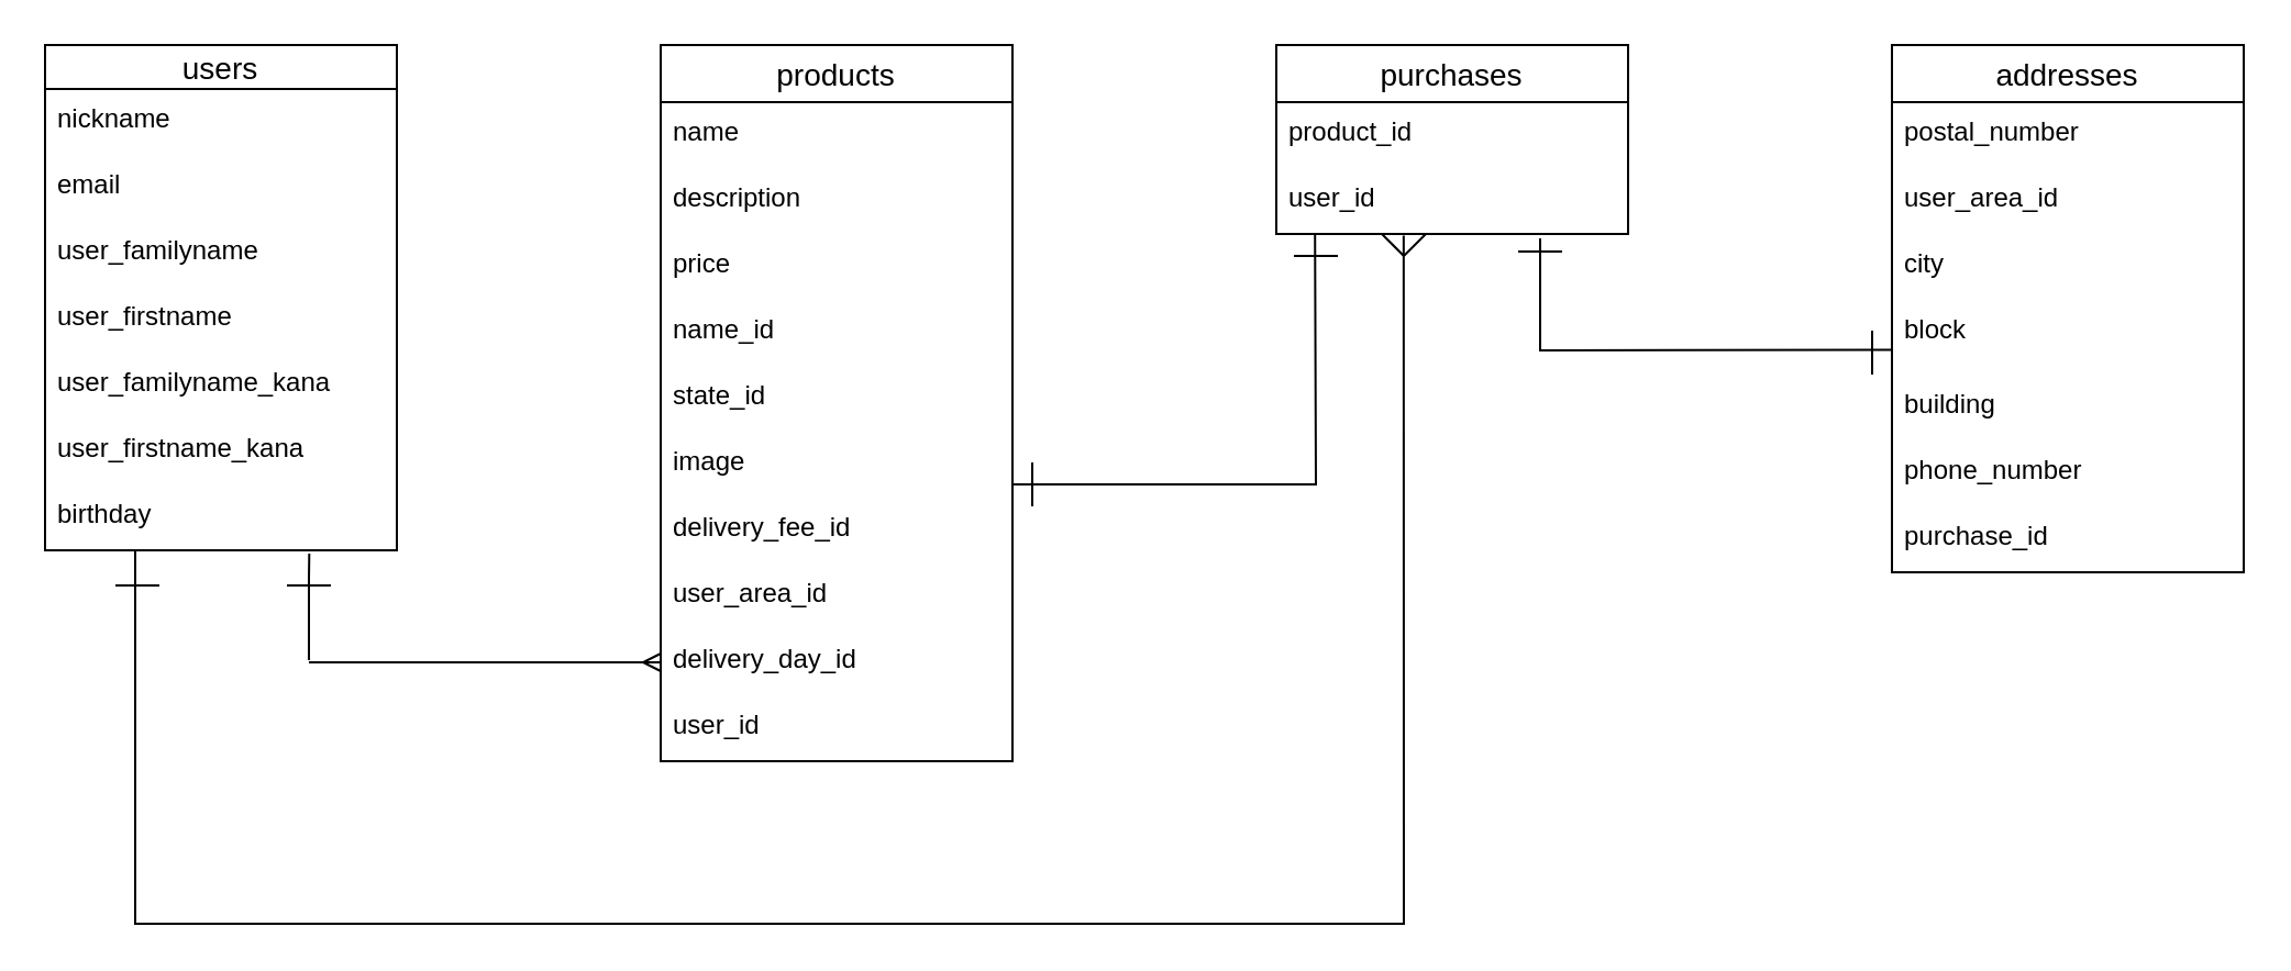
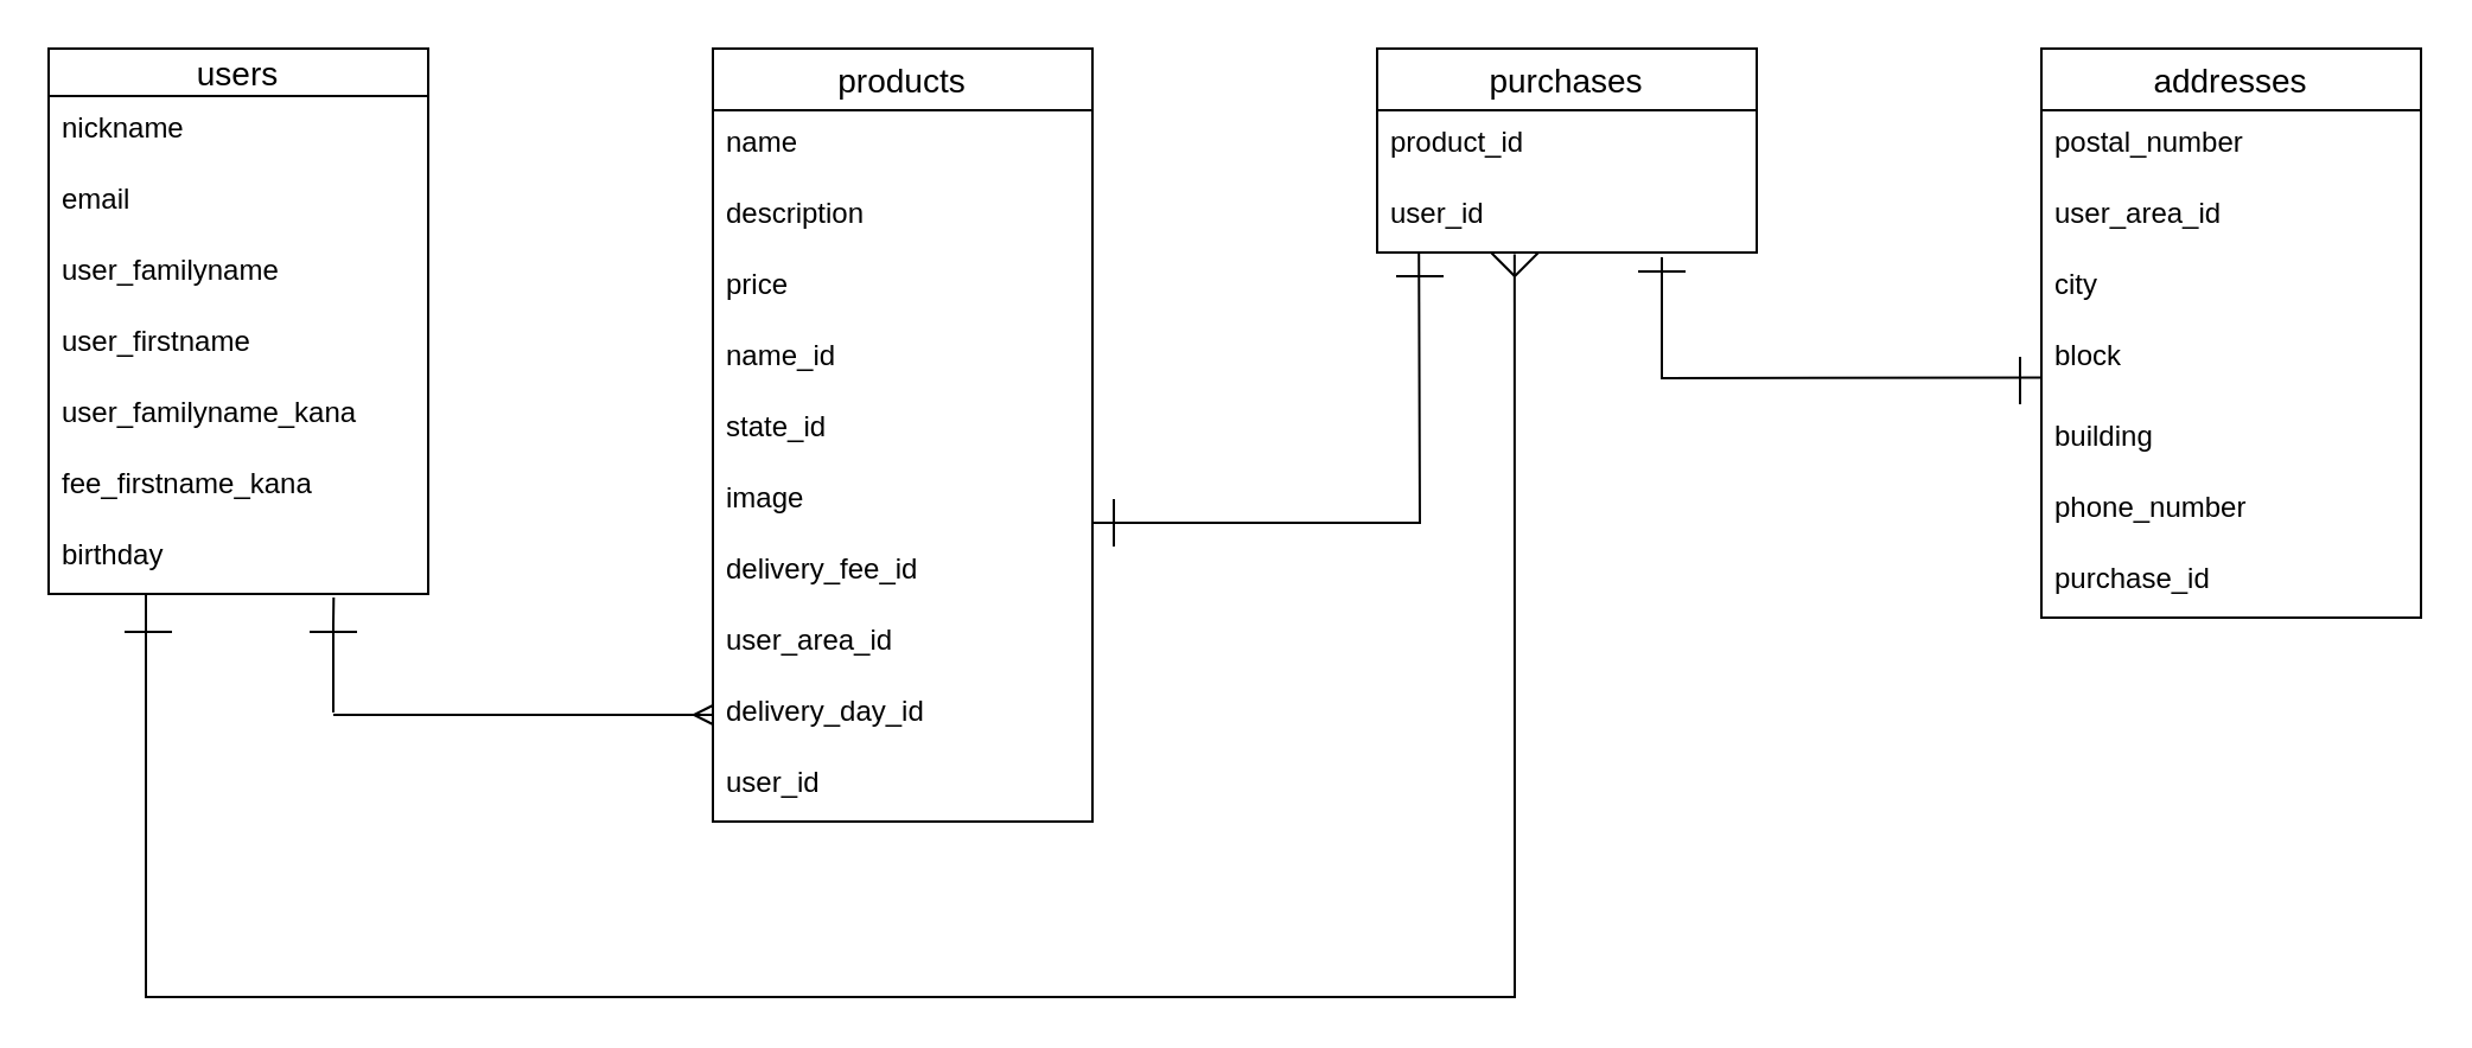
  <mxCell id="0" />
  <mxCell id="1" parent="0" />
  <mxCell id="2" value="users" style="swimlane;fontStyle=0;childLayout=stackLayout;horizontal=1;startSize=20;horizontalStack=0;resizeParent=1;resizeParentMax=0;resizeLast=0;collapsible=1;marginBottom=0;align=center;fontSize=14;" parent="1" vertex="1"><mxGeometry x="20" y="20" width="160" height="230" as="geometry"><mxRectangle x="40" y="160" width="70" height="26" as="alternateBounds" /></mxGeometry></mxCell>
  <mxCell id="3" value="nickname" style="text;strokeColor=none;fillColor=none;spacingLeft=4;spacingRight=4;overflow=hidden;rotatable=0;points=[[0,0.5],[1,0.5]];portConstraint=eastwest;fontSize=12;" parent="2" vertex="1"><mxGeometry y="20" width="160" height="30" as="geometry" /></mxCell>
  <mxCell id="4" value="email" style="text;strokeColor=none;fillColor=none;spacingLeft=4;spacingRight=4;overflow=hidden;rotatable=0;points=[[0,0.5],[1,0.5]];portConstraint=eastwest;fontSize=12;" parent="2" vertex="1"><mxGeometry y="50" width="160" height="30" as="geometry" /></mxCell>
  <mxCell id="5" value="user_familyname" style="text;strokeColor=none;fillColor=none;spacingLeft=4;spacingRight=4;overflow=hidden;rotatable=0;points=[[0,0.5],[1,0.5]];portConstraint=eastwest;fontSize=12;" parent="2" vertex="1"><mxGeometry y="80" width="160" height="30" as="geometry" /></mxCell>
  <mxCell id="6" value="user_firstname" style="text;strokeColor=none;fillColor=none;spacingLeft=4;spacingRight=4;overflow=hidden;rotatable=0;points=[[0,0.5],[1,0.5]];portConstraint=eastwest;fontSize=12;" vertex="1" parent="2"><mxGeometry y="110" width="160" height="30" as="geometry" /></mxCell>
  <mxCell id="7" value="user_familyname_kana" style="text;strokeColor=none;fillColor=none;spacingLeft=4;spacingRight=4;overflow=hidden;rotatable=0;points=[[0,0.5],[1,0.5]];portConstraint=eastwest;fontSize=12;" vertex="1" parent="2"><mxGeometry y="140" width="160" height="30" as="geometry" /></mxCell>
- <mxCell id="8" value="user_firstname_kana" style="text;strokeColor=none;fillColor=none;spacingLeft=4;spacingRight=4;overflow=hidden;rotatable=0;points=[[0,0.5],[1,0.5]];portConstraint=eastwest;fontSize=12;" vertex="1" parent="2"><mxGeometry y="170" width="160" height="30" as="geometry" /></mxCell>
+ <mxCell id="8" value="fee_firstname_kana" style="text;strokeColor=none;fillColor=none;spacingLeft=4;spacingRight=4;overflow=hidden;rotatable=0;points=[[0,0.5],[1,0.5]];portConstraint=eastwest;fontSize=12;" vertex="1" parent="2"><mxGeometry y="170" width="160" height="30" as="geometry" /></mxCell>
  <mxCell id="9" value="birthday" style="text;strokeColor=none;fillColor=none;spacingLeft=4;spacingRight=4;overflow=hidden;rotatable=0;points=[[0,0.5],[1,0.5]];portConstraint=eastwest;fontSize=12;" parent="2" vertex="1"><mxGeometry y="200" width="160" height="30" as="geometry" /></mxCell>
  <mxCell id="10" value="products" style="swimlane;fontStyle=0;childLayout=stackLayout;horizontal=1;startSize=26;horizontalStack=0;resizeParent=1;resizeParentMax=0;resizeLast=0;collapsible=1;marginBottom=0;align=center;fontSize=14;" parent="1" vertex="1"><mxGeometry x="300" y="20" width="160" height="326" as="geometry" /></mxCell>
  <mxCell id="11" value="name" style="text;strokeColor=none;fillColor=none;spacingLeft=4;spacingRight=4;overflow=hidden;rotatable=0;points=[[0,0.5],[1,0.5]];portConstraint=eastwest;fontSize=12;" parent="10" vertex="1"><mxGeometry y="26" width="160" height="30" as="geometry" /></mxCell>
  <mxCell id="12" value="description" style="text;strokeColor=none;fillColor=none;spacingLeft=4;spacingRight=4;overflow=hidden;rotatable=0;points=[[0,0.5],[1,0.5]];portConstraint=eastwest;fontSize=12;" parent="10" vertex="1"><mxGeometry y="56" width="160" height="30" as="geometry" /></mxCell>
  <mxCell id="13" value="price" style="text;strokeColor=none;fillColor=none;spacingLeft=4;spacingRight=4;overflow=hidden;rotatable=0;points=[[0,0.5],[1,0.5]];portConstraint=eastwest;fontSize=12;" parent="10" vertex="1"><mxGeometry y="86" width="160" height="30" as="geometry" /></mxCell>
  <mxCell id="14" value="name_id" style="text;strokeColor=none;fillColor=none;spacingLeft=4;spacingRight=4;overflow=hidden;rotatable=0;points=[[0,0.5],[1,0.5]];portConstraint=eastwest;fontSize=12;" parent="10" vertex="1"><mxGeometry y="116" width="160" height="30" as="geometry" /></mxCell>
  <mxCell id="15" value="state_id" style="text;strokeColor=none;fillColor=none;spacingLeft=4;spacingRight=4;overflow=hidden;rotatable=0;points=[[0,0.5],[1,0.5]];portConstraint=eastwest;fontSize=12;" parent="10" vertex="1"><mxGeometry y="146" width="160" height="30" as="geometry" /></mxCell>
  <mxCell id="16" value="image" style="text;strokeColor=none;fillColor=none;spacingLeft=4;spacingRight=4;overflow=hidden;rotatable=0;points=[[0,0.5],[1,0.5]];portConstraint=eastwest;fontSize=12;" parent="10" vertex="1"><mxGeometry y="176" width="160" height="30" as="geometry" /></mxCell>
  <mxCell id="17" value="delivery_fee_id" style="text;strokeColor=none;fillColor=none;spacingLeft=4;spacingRight=4;overflow=hidden;rotatable=0;points=[[0,0.5],[1,0.5]];portConstraint=eastwest;fontSize=12;" parent="10" vertex="1"><mxGeometry y="206" width="160" height="30" as="geometry" /></mxCell>
  <mxCell id="18" value="user_area_id" style="text;strokeColor=none;fillColor=none;spacingLeft=4;spacingRight=4;overflow=hidden;rotatable=0;points=[[0,0.5],[1,0.5]];portConstraint=eastwest;fontSize=12;" parent="10" vertex="1"><mxGeometry y="236" width="160" height="30" as="geometry" /></mxCell>
  <mxCell id="19" value="delivery_day_id" style="text;strokeColor=none;fillColor=none;spacingLeft=4;spacingRight=4;overflow=hidden;rotatable=0;points=[[0,0.5],[1,0.5]];portConstraint=eastwest;fontSize=12;" parent="10" vertex="1"><mxGeometry y="266" width="160" height="30" as="geometry" /></mxCell>
  <mxCell id="20" value="user_id" style="text;strokeColor=none;fillColor=none;spacingLeft=4;spacingRight=4;overflow=hidden;rotatable=0;points=[[0,0.5],[1,0.5]];portConstraint=eastwest;fontSize=12;" parent="10" vertex="1"><mxGeometry y="296" width="160" height="30" as="geometry" /></mxCell>
  <mxCell id="21" value="purchases" style="swimlane;fontStyle=0;childLayout=stackLayout;horizontal=1;startSize=26;horizontalStack=0;resizeParent=1;resizeParentMax=0;resizeLast=0;collapsible=1;marginBottom=0;align=center;fontSize=14;" parent="1" vertex="1"><mxGeometry x="580" y="20" width="160" height="86" as="geometry" /></mxCell>
  <mxCell id="22" value="product_id" style="text;strokeColor=none;fillColor=none;spacingLeft=4;spacingRight=4;overflow=hidden;rotatable=0;points=[[0,0.5],[1,0.5]];portConstraint=eastwest;fontSize=12;" parent="21" vertex="1"><mxGeometry y="26" width="160" height="30" as="geometry" /></mxCell>
  <mxCell id="23" value="user_id" style="text;strokeColor=none;fillColor=none;spacingLeft=4;spacingRight=4;overflow=hidden;rotatable=0;points=[[0,0.5],[1,0.5]];portConstraint=eastwest;fontSize=12;" parent="21" vertex="1"><mxGeometry y="56" width="160" height="30" as="geometry" /></mxCell>
  <mxCell id="24" value="addresses" style="swimlane;fontStyle=0;childLayout=stackLayout;horizontal=1;startSize=26;horizontalStack=0;resizeParent=1;resizeParentMax=0;resizeLast=0;collapsible=1;marginBottom=0;align=center;fontSize=14;" parent="1" vertex="1"><mxGeometry x="860" y="20" width="160" height="240" as="geometry" /></mxCell>
  <mxCell id="25" value="postal_number" style="text;strokeColor=none;fillColor=none;spacingLeft=4;spacingRight=4;overflow=hidden;rotatable=0;points=[[0,0.5],[1,0.5]];portConstraint=eastwest;fontSize=12;" parent="24" vertex="1"><mxGeometry y="26" width="160" height="30" as="geometry" /></mxCell>
  <mxCell id="26" value="user_area_id" style="text;strokeColor=none;fillColor=none;spacingLeft=4;spacingRight=4;overflow=hidden;rotatable=0;points=[[0,0.5],[1,0.5]];portConstraint=eastwest;fontSize=12;" parent="24" vertex="1"><mxGeometry y="56" width="160" height="30" as="geometry" /></mxCell>
  <mxCell id="27" value="city" style="text;strokeColor=none;fillColor=none;spacingLeft=4;spacingRight=4;overflow=hidden;rotatable=0;points=[[0,0.5],[1,0.5]];portConstraint=eastwest;fontSize=12;" parent="24" vertex="1"><mxGeometry y="86" width="160" height="30" as="geometry" /></mxCell>
  <mxCell id="28" value="block" style="text;strokeColor=none;fillColor=none;spacingLeft=4;spacingRight=4;overflow=hidden;rotatable=0;points=[[0,0.5],[1,0.5]];portConstraint=eastwest;fontSize=12;" parent="24" vertex="1"><mxGeometry y="116" width="160" height="34" as="geometry" /></mxCell>
  <mxCell id="29" value="building" style="text;strokeColor=none;fillColor=none;spacingLeft=4;spacingRight=4;overflow=hidden;rotatable=0;points=[[0,0.5],[1,0.5]];portConstraint=eastwest;fontSize=12;" parent="24" vertex="1"><mxGeometry y="150" width="160" height="30" as="geometry" /></mxCell>
  <mxCell id="30" value="phone_number" style="text;strokeColor=none;fillColor=none;spacingLeft=4;spacingRight=4;overflow=hidden;rotatable=0;points=[[0,0.5],[1,0.5]];portConstraint=eastwest;fontSize=12;" parent="24" vertex="1"><mxGeometry y="180" width="160" height="30" as="geometry" /></mxCell>
  <mxCell id="31" value="purchase_id" style="text;strokeColor=none;fillColor=none;spacingLeft=4;spacingRight=4;overflow=hidden;rotatable=0;points=[[0,0.5],[1,0.5]];portConstraint=eastwest;fontSize=12;" vertex="1" parent="24"><mxGeometry y="210" width="160" height="30" as="geometry" /></mxCell>
  <mxCell id="32" value="" style="edgeStyle=entityRelationEdgeStyle;fontSize=12;html=1;endArrow=ERmany;entryX=0;entryY=0.5;entryDx=0;entryDy=0;" parent="1" target="19" edge="1"><mxGeometry width="100" height="100" relative="1" as="geometry"><mxPoint x="140" y="301" as="sourcePoint" /><mxPoint x="170" y="230" as="targetPoint" /></mxGeometry></mxCell>
  <mxCell id="33" value="" style="endArrow=none;html=1;rounded=0;exitX=0.751;exitY=1.05;exitDx=0;exitDy=0;exitPerimeter=0;" parent="1" edge="1" source="9"><mxGeometry relative="1" as="geometry"><mxPoint x="140" y="260" as="sourcePoint" /><mxPoint x="140" y="300" as="targetPoint" /><Array as="points"><mxPoint x="140" y="263" /></Array></mxGeometry></mxCell>
  <mxCell id="34" value="" style="endArrow=none;html=1;rounded=0;" parent="1" edge="1"><mxGeometry relative="1" as="geometry"><mxPoint x="130" y="266" as="sourcePoint" /><mxPoint x="150" y="266" as="targetPoint" /></mxGeometry></mxCell>
  <mxCell id="35" value="" style="endArrow=none;html=1;rounded=0;entryX=0.11;entryY=1.007;entryDx=0;entryDy=0;entryPerimeter=0;" parent="1" target="23" edge="1"><mxGeometry relative="1" as="geometry"><mxPoint x="460" y="220" as="sourcePoint" /><mxPoint x="659" y="110" as="targetPoint" /><Array as="points"><mxPoint x="598" y="220" /></Array></mxGeometry></mxCell>
  <mxCell id="36" value="" style="endArrow=none;html=1;rounded=0;" parent="1" edge="1"><mxGeometry relative="1" as="geometry"><mxPoint x="608" y="116" as="sourcePoint" /><mxPoint x="588" y="116" as="targetPoint" /><Array as="points" /></mxGeometry></mxCell>
  <mxCell id="37" value="" style="endArrow=none;html=1;rounded=0;" parent="1" edge="1"><mxGeometry relative="1" as="geometry"><mxPoint x="469" y="210" as="sourcePoint" /><mxPoint x="469" y="230" as="targetPoint" /></mxGeometry></mxCell>
  <mxCell id="38" value="" style="endArrow=none;html=1;rounded=0;exitX=0.75;exitY=1.067;exitDx=0;exitDy=0;exitPerimeter=0;entryX=0.003;entryY=0.668;entryDx=0;entryDy=0;entryPerimeter=0;" parent="1" source="23" target="28" edge="1"><mxGeometry relative="1" as="geometry"><mxPoint x="720" y="230" as="sourcePoint" /><mxPoint x="858" y="160" as="targetPoint" /><Array as="points"><mxPoint x="700" y="159" /></Array></mxGeometry></mxCell>
  <mxCell id="39" value="" style="endArrow=none;html=1;rounded=0;" parent="1" edge="1"><mxGeometry relative="1" as="geometry"><mxPoint x="851" y="170" as="sourcePoint" /><mxPoint x="851" y="150" as="targetPoint" /><Array as="points" /></mxGeometry></mxCell>
  <mxCell id="40" value="" style="endArrow=none;html=1;rounded=0;" parent="1" edge="1"><mxGeometry relative="1" as="geometry"><mxPoint x="690" y="114" as="sourcePoint" /><mxPoint x="710" y="114" as="targetPoint" /></mxGeometry></mxCell>
  <mxCell id="41" value="" style="endArrow=none;html=1;rounded=0;entryX=0.362;entryY=1.026;entryDx=0;entryDy=0;entryPerimeter=0;" parent="1" target="23" edge="1"><mxGeometry relative="1" as="geometry"><mxPoint x="61" y="250" as="sourcePoint" /><mxPoint x="480" y="240" as="targetPoint" /><Array as="points"><mxPoint x="61" y="420" /><mxPoint x="638" y="420" /></Array></mxGeometry></mxCell>
  <mxCell id="42" value="" style="endArrow=none;html=1;rounded=0;" parent="1" edge="1"><mxGeometry relative="1" as="geometry"><mxPoint x="52" y="266" as="sourcePoint" /><mxPoint x="72" y="266" as="targetPoint" /></mxGeometry></mxCell>
  <mxCell id="43" value="" style="endArrow=none;html=1;rounded=0;" parent="1" edge="1"><mxGeometry relative="1" as="geometry"><mxPoint x="628" y="106" as="sourcePoint" /><mxPoint x="638" y="116" as="targetPoint" /><Array as="points" /></mxGeometry></mxCell>
  <mxCell id="44" value="" style="endArrow=none;html=1;rounded=0;" parent="1" edge="1"><mxGeometry relative="1" as="geometry"><mxPoint x="648" y="106" as="sourcePoint" /><mxPoint x="638" y="116" as="targetPoint" /><Array as="points"><mxPoint x="648" y="106" /></Array></mxGeometry></mxCell>
